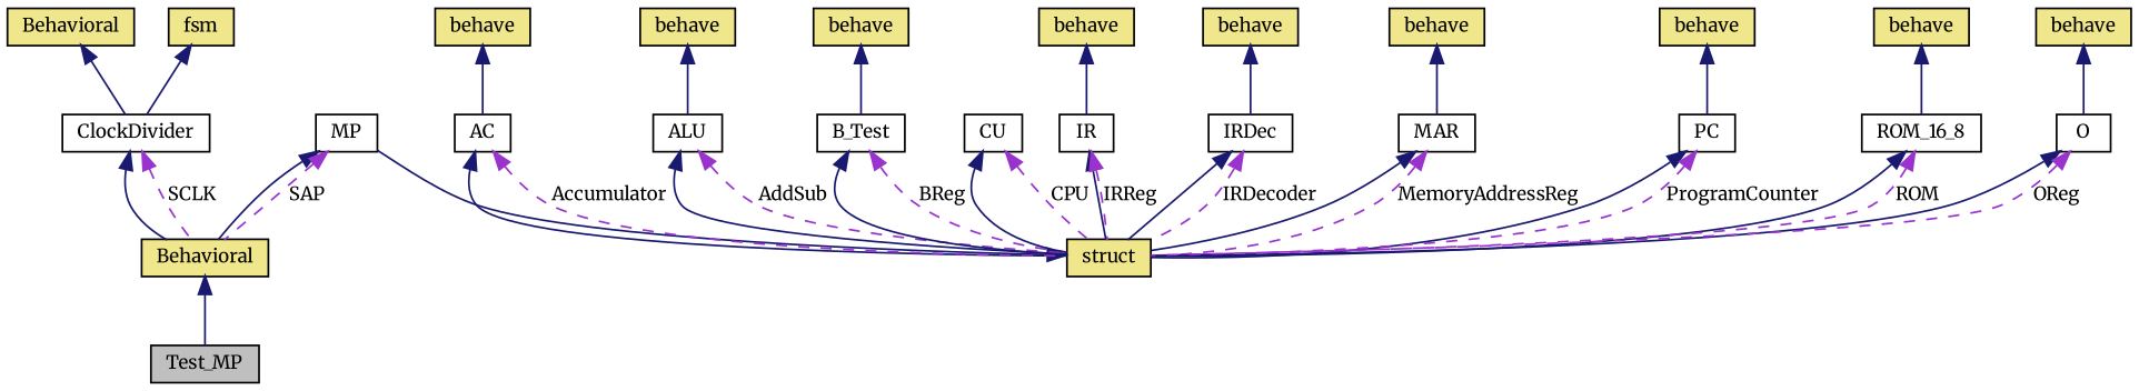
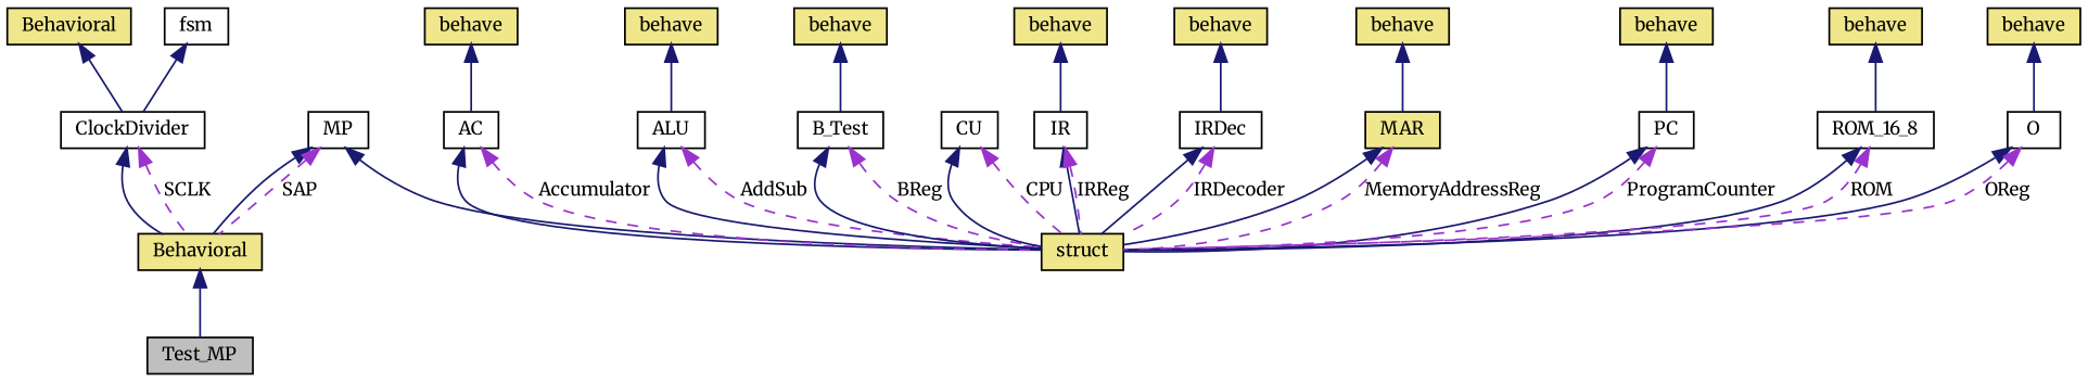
  digraph {
    fontname=Merriweather
    node [color=black fillcolor=khaki fontname=Merriweather fontsize=10 shape=record style=filled]
    edge [color=midnightblue dir=back fontname=Merriweather fontsize=10 labelfontname=FreeSans labelfontsize=10 style=solid]
    n1 [fillcolor=grey75 fontcolor=black height=0.2 label=Test_MP width=0.4]
    n2 [height=0.2 label=Behavioral width=0.4]
    n3 [fillcolor=white height=0.2 label=ClockDivider width=0.4]
    n4 [height=0.2 label=Behavioral width=0.4]
    n5 [fillcolor=white height=0.2 label=MP width=0.4]
    n6 [height=0.2 label=struct width=0.4]
    n7 [fillcolor=white height=0.2 label=AC width=0.4]
    n8 [height=0.2 label=behave width=0.4]
    n9 [fillcolor=white height=0.2 label=ALU width=0.4]
    n10 [height=0.2 label=behave width=0.4]
    n11 [fillcolor=white height=0.2 label=B_Test width=0.4]
    n12 [height=0.2 label=behave width=0.4]
    n13 [fillcolor=white height=0.2 label=CU width=0.4]
-   n14 [height=0.2 label=fsm width=0.4]
+   n14 [fillcolor=white height=0.2 label=fsm width=0.4]
    n15 [fillcolor=white height=0.2 label=IR width=0.4]
    n16 [height=0.2 label=behave width=0.4]
    n17 [fillcolor=white height=0.2 label=IRDec width=0.4]
    n18 [height=0.2 label=behave width=0.4]
-   n19 [fillcolor=white height=0.2 label=MAR width=0.4]
+   n19 [height=0.2 label=MAR width=0.4]
    n20 [height=0.2 label=behave width=0.4]
    n21 [fillcolor=white height=0.2 label=PC width=0.4]
    n22 [height=0.2 label=behave width=0.4]
    n23 [fillcolor=white height=0.2 label=ROM_16_8 width=0.4]
    n24 [height=0.2 label=behave width=0.4]
    n25 [fillcolor=white height=0.2 label=O width=0.4]
    n26 [height=0.2 label=behave width=0.4]
    n2 -> n1
    n3 -> n2
    n3 -> n2 [color=darkorchid3 label=SCLK style=dashed]
    n4 -> n3
    n5 -> n2
    n5 -> n2 [color=darkorchid3 label=SAP style=dashed]
-   n6 -> n5
+   n5 -> n6
    n7 -> n6
    n7 -> n6 [color=darkorchid3 label=Accumulator style=dashed]
    n8 -> n7
    n9 -> n6
    n9 -> n6 [color=darkorchid3 label=AddSub style=dashed]
    n10 -> n9
    n11 -> n6
    n11 -> n6 [color=darkorchid3 label=BReg style=dashed]
    n12 -> n11
    n13 -> n6
    n13 -> n6 [color=darkorchid3 label=CPU style=dashed]
    n14 -> n3
    n15 -> n6
    n15 -> n6 [color=darkorchid3 label=IRReg style=dashed]
    n16 -> n15
    n17 -> n6
    n17 -> n6 [color=darkorchid3 label=IRDecoder style=dashed]
    n18 -> n17
    n19 -> n6
    n19 -> n6 [color=darkorchid3 label=MemoryAddressReg style=dashed]
    n20 -> n19
    n21 -> n6
    n21 -> n6 [color=darkorchid3 label=ProgramCounter style=dashed]
    n22 -> n21
    n23 -> n6
    n23 -> n6 [color=darkorchid3 label=ROM style=dashed]
    n24 -> n23
    n25 -> n6
    n25 -> n6 [color=darkorchid3 label=OReg style=dashed]
    n26 -> n25
  }
